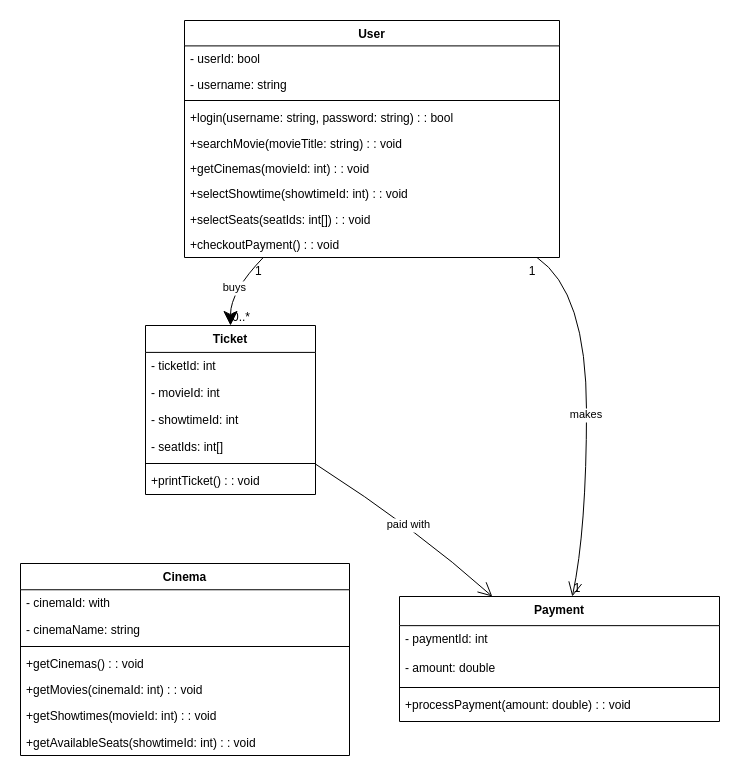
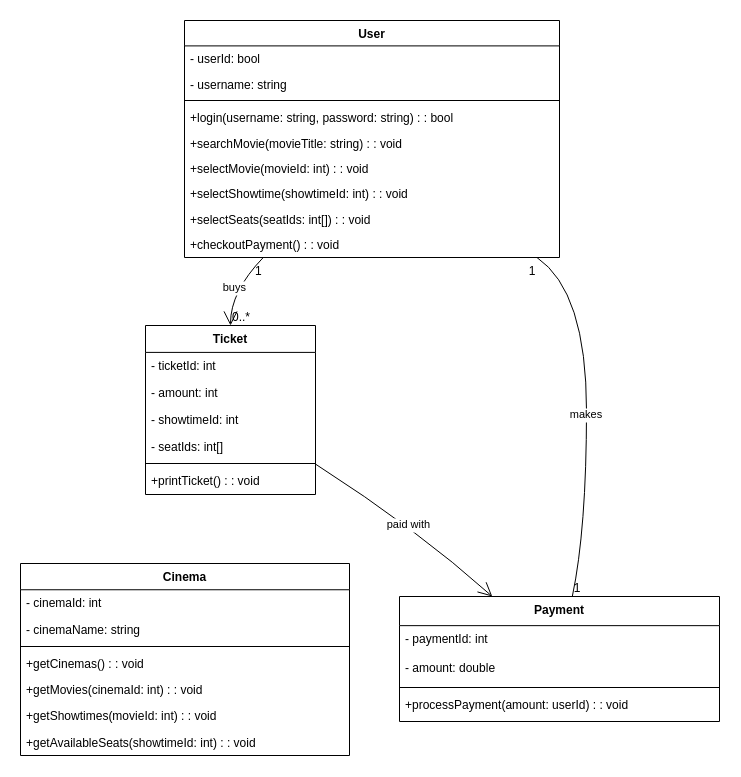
  <mxCell id="0" />
  <mxCell id="1" parent="0" />
  <mxCell id="2" value="User" style="swimlane;fontStyle=1;align=center;verticalAlign=top;childLayout=stackLayout;horizontal=1;startSize=25.4;horizontalStack=0;resizeParent=1;resizeParentMax=0;resizeLast=0;collapsible=0;marginBottom=0;" vertex="1" parent="1"><mxGeometry x="184" y="20" width="375" height="237" as="geometry" /></mxCell>
  <mxCell id="3" value="- userId: bool" style="text;strokeColor=none;fillColor=none;align=left;verticalAlign=top;spacingLeft=4;spacingRight=4;overflow=hidden;rotatable=0;points=[[0,0.5],[1,0.5]];portConstraint=eastwest;" vertex="1" parent="2"><mxGeometry y="25" width="375" height="25" as="geometry" /></mxCell>
  <mxCell id="4" value="- username: string" style="text;strokeColor=none;fillColor=none;align=left;verticalAlign=top;spacingLeft=4;spacingRight=4;overflow=hidden;rotatable=0;points=[[0,0.5],[1,0.5]];portConstraint=eastwest;" vertex="1" parent="2"><mxGeometry y="51" width="375" height="25" as="geometry" /></mxCell>
  <mxCell id="5" style="line;strokeWidth=1;fillColor=none;align=left;verticalAlign=middle;spacingTop=-1;spacingLeft=3;spacingRight=3;rotatable=0;labelPosition=right;points=[];portConstraint=eastwest;strokeColor=inherit;" vertex="1" parent="2"><mxGeometry y="76" width="375" height="8" as="geometry" /></mxCell>
  <mxCell id="6" value="+login(username: string, password: string) : : bool" style="text;strokeColor=none;fillColor=none;align=left;verticalAlign=top;spacingLeft=4;spacingRight=4;overflow=hidden;rotatable=0;points=[[0,0.5],[1,0.5]];portConstraint=eastwest;" vertex="1" parent="2"><mxGeometry y="84" width="375" height="25" as="geometry" /></mxCell>
  <mxCell id="7" value="+searchMovie(movieTitle: string) : : void" style="text;strokeColor=none;fillColor=none;align=left;verticalAlign=top;spacingLeft=4;spacingRight=4;overflow=hidden;rotatable=0;points=[[0,0.5],[1,0.5]];portConstraint=eastwest;" vertex="1" parent="2"><mxGeometry y="110" width="375" height="25" as="geometry" /></mxCell>
- <mxCell id="8" value="+getCinemas(movieId: int) : : void" style="text;strokeColor=none;fillColor=none;align=left;verticalAlign=top;spacingLeft=4;spacingRight=4;overflow=hidden;rotatable=0;points=[[0,0.5],[1,0.5]];portConstraint=eastwest;" vertex="1" parent="2"><mxGeometry y="135" width="375" height="25" as="geometry" /></mxCell>
+ <mxCell id="8" value="+selectMovie(movieId: int) : : void" style="text;strokeColor=none;fillColor=none;align=left;verticalAlign=top;spacingLeft=4;spacingRight=4;overflow=hidden;rotatable=0;points=[[0,0.5],[1,0.5]];portConstraint=eastwest;" vertex="1" parent="2"><mxGeometry y="135" width="375" height="25" as="geometry" /></mxCell>
  <mxCell id="9" value="+selectShowtime(showtimeId: int) : : void" style="text;strokeColor=none;fillColor=none;align=left;verticalAlign=top;spacingLeft=4;spacingRight=4;overflow=hidden;rotatable=0;points=[[0,0.5],[1,0.5]];portConstraint=eastwest;" vertex="1" parent="2"><mxGeometry y="160" width="375" height="25" as="geometry" /></mxCell>
  <mxCell id="10" value="+selectSeats(seatIds: int[]) : : void" style="text;strokeColor=none;fillColor=none;align=left;verticalAlign=top;spacingLeft=4;spacingRight=4;overflow=hidden;rotatable=0;points=[[0,0.5],[1,0.5]];portConstraint=eastwest;" vertex="1" parent="2"><mxGeometry y="186" width="375" height="25" as="geometry" /></mxCell>
  <mxCell id="11" value="+checkoutPayment() : : void" style="text;strokeColor=none;fillColor=none;align=left;verticalAlign=top;spacingLeft=4;spacingRight=4;overflow=hidden;rotatable=0;points=[[0,0.5],[1,0.5]];portConstraint=eastwest;" vertex="1" parent="2"><mxGeometry y="211" width="375" height="25" as="geometry" /></mxCell>
  <mxCell id="12" value="Ticket" style="swimlane;fontStyle=1;align=center;verticalAlign=top;childLayout=stackLayout;horizontal=1;startSize=26.9;horizontalStack=0;resizeParent=1;resizeParentMax=0;resizeLast=0;collapsible=0;marginBottom=0;" vertex="1" parent="1"><mxGeometry x="145" y="325" width="170" height="169" as="geometry" /></mxCell>
  <mxCell id="13" value="- ticketId: int" style="text;strokeColor=none;fillColor=none;align=left;verticalAlign=top;spacingLeft=4;spacingRight=4;overflow=hidden;rotatable=0;points=[[0,0.5],[1,0.5]];portConstraint=eastwest;" vertex="1" parent="12"><mxGeometry y="27" width="170" height="27" as="geometry" /></mxCell>
- <mxCell id="14" value="- movieId: int" style="text;strokeColor=none;fillColor=none;align=left;verticalAlign=top;spacingLeft=4;spacingRight=4;overflow=hidden;rotatable=0;points=[[0,0.5],[1,0.5]];portConstraint=eastwest;" vertex="1" parent="12"><mxGeometry y="54" width="170" height="27" as="geometry" /></mxCell>
+ <mxCell id="14" value="- amount: int" style="text;strokeColor=none;fillColor=none;align=left;verticalAlign=top;spacingLeft=4;spacingRight=4;overflow=hidden;rotatable=0;points=[[0,0.5],[1,0.5]];portConstraint=eastwest;" vertex="1" parent="12"><mxGeometry y="54" width="170" height="27" as="geometry" /></mxCell>
  <mxCell id="15" value="- showtimeId: int" style="text;strokeColor=none;fillColor=none;align=left;verticalAlign=top;spacingLeft=4;spacingRight=4;overflow=hidden;rotatable=0;points=[[0,0.5],[1,0.5]];portConstraint=eastwest;" vertex="1" parent="12"><mxGeometry y="81" width="170" height="27" as="geometry" /></mxCell>
  <mxCell id="16" value="- seatIds: int[]" style="text;strokeColor=none;fillColor=none;align=left;verticalAlign=top;spacingLeft=4;spacingRight=4;overflow=hidden;rotatable=0;points=[[0,0.5],[1,0.5]];portConstraint=eastwest;" vertex="1" parent="12"><mxGeometry y="108" width="170" height="27" as="geometry" /></mxCell>
  <mxCell id="17" style="line;strokeWidth=1;fillColor=none;align=left;verticalAlign=middle;spacingTop=-1;spacingLeft=3;spacingRight=3;rotatable=0;labelPosition=right;points=[];portConstraint=eastwest;strokeColor=inherit;" vertex="1" parent="12"><mxGeometry y="134" width="170" height="8" as="geometry" /></mxCell>
  <mxCell id="18" value="+printTicket() : : void" style="text;strokeColor=none;fillColor=none;align=left;verticalAlign=top;spacingLeft=4;spacingRight=4;overflow=hidden;rotatable=0;points=[[0,0.5],[1,0.5]];portConstraint=eastwest;" vertex="1" parent="12"><mxGeometry y="142" width="170" height="27" as="geometry" /></mxCell>
  <mxCell id="19" value="Cinema" style="swimlane;fontStyle=1;align=center;verticalAlign=top;childLayout=stackLayout;horizontal=1;startSize=26.257;horizontalStack=0;resizeParent=1;resizeParentMax=0;resizeLast=0;collapsible=0;marginBottom=0;" vertex="1" parent="1"><mxGeometry x="20" y="563" width="329" height="192" as="geometry" /></mxCell>
- <mxCell id="20" value="- cinemaId: with" style="text;strokeColor=none;fillColor=none;align=left;verticalAlign=top;spacingLeft=4;spacingRight=4;overflow=hidden;rotatable=0;points=[[0,0.5],[1,0.5]];portConstraint=eastwest;" vertex="1" parent="19"><mxGeometry y="26" width="329" height="26" as="geometry" /></mxCell>
+ <mxCell id="20" value="- cinemaId: int" style="text;strokeColor=none;fillColor=none;align=left;verticalAlign=top;spacingLeft=4;spacingRight=4;overflow=hidden;rotatable=0;points=[[0,0.5],[1,0.5]];portConstraint=eastwest;" vertex="1" parent="19"><mxGeometry y="26" width="329" height="26" as="geometry" /></mxCell>
  <mxCell id="21" value="- cinemaName: string" style="text;strokeColor=none;fillColor=none;align=left;verticalAlign=top;spacingLeft=4;spacingRight=4;overflow=hidden;rotatable=0;points=[[0,0.5],[1,0.5]];portConstraint=eastwest;" vertex="1" parent="19"><mxGeometry y="53" width="329" height="26" as="geometry" /></mxCell>
  <mxCell id="22" style="line;strokeWidth=1;fillColor=none;align=left;verticalAlign=middle;spacingTop=-1;spacingLeft=3;spacingRight=3;rotatable=0;labelPosition=right;points=[];portConstraint=eastwest;strokeColor=inherit;" vertex="1" parent="19"><mxGeometry y="79" width="329" height="8" as="geometry" /></mxCell>
  <mxCell id="23" value="+getCinemas() : : void" style="text;strokeColor=none;fillColor=none;align=left;verticalAlign=top;spacingLeft=4;spacingRight=4;overflow=hidden;rotatable=0;points=[[0,0.5],[1,0.5]];portConstraint=eastwest;" vertex="1" parent="19"><mxGeometry y="87" width="329" height="26" as="geometry" /></mxCell>
  <mxCell id="24" value="+getMovies(cinemaId: int) : : void" style="text;strokeColor=none;fillColor=none;align=left;verticalAlign=top;spacingLeft=4;spacingRight=4;overflow=hidden;rotatable=0;points=[[0,0.5],[1,0.5]];portConstraint=eastwest;" vertex="1" parent="19"><mxGeometry y="113" width="329" height="26" as="geometry" /></mxCell>
  <mxCell id="25" value="+getShowtimes(movieId: int) : : void" style="text;strokeColor=none;fillColor=none;align=left;verticalAlign=top;spacingLeft=4;spacingRight=4;overflow=hidden;rotatable=0;points=[[0,0.5],[1,0.5]];portConstraint=eastwest;" vertex="1" parent="19"><mxGeometry y="139" width="329" height="26" as="geometry" /></mxCell>
  <mxCell id="26" value="+getAvailableSeats(showtimeId: int) : : void" style="text;strokeColor=none;fillColor=none;align=left;verticalAlign=top;spacingLeft=4;spacingRight=4;overflow=hidden;rotatable=0;points=[[0,0.5],[1,0.5]];portConstraint=eastwest;" vertex="1" parent="19"><mxGeometry y="166" width="329" height="26" as="geometry" /></mxCell>
  <mxCell id="27" value="Payment" style="swimlane;fontStyle=1;align=center;verticalAlign=top;childLayout=stackLayout;horizontal=1;startSize=29.15;horizontalStack=0;resizeParent=1;resizeParentMax=0;resizeLast=0;collapsible=0;marginBottom=0;" vertex="1" parent="1"><mxGeometry x="399" y="596" width="320" height="125" as="geometry" /></mxCell>
  <mxCell id="28" value="- paymentId: int" style="text;strokeColor=none;fillColor=none;align=left;verticalAlign=top;spacingLeft=4;spacingRight=4;overflow=hidden;rotatable=0;points=[[0,0.5],[1,0.5]];portConstraint=eastwest;" vertex="1" parent="27"><mxGeometry y="29" width="320" height="29" as="geometry" /></mxCell>
  <mxCell id="29" value="- amount: double" style="text;strokeColor=none;fillColor=none;align=left;verticalAlign=top;spacingLeft=4;spacingRight=4;overflow=hidden;rotatable=0;points=[[0,0.5],[1,0.5]];portConstraint=eastwest;" vertex="1" parent="27"><mxGeometry y="58" width="320" height="29" as="geometry" /></mxCell>
  <mxCell id="30" style="line;strokeWidth=1;fillColor=none;align=left;verticalAlign=middle;spacingTop=-1;spacingLeft=3;spacingRight=3;rotatable=0;labelPosition=right;points=[];portConstraint=eastwest;strokeColor=inherit;" vertex="1" parent="27"><mxGeometry y="87" width="320" height="8" as="geometry" /></mxCell>
- <mxCell id="31" value="+processPayment(amount: double) : : void" style="text;strokeColor=none;fillColor=none;align=left;verticalAlign=top;spacingLeft=4;spacingRight=4;overflow=hidden;rotatable=0;points=[[0,0.5],[1,0.5]];portConstraint=eastwest;" vertex="1" parent="27"><mxGeometry y="95" width="320" height="29" as="geometry" /></mxCell>
- <mxCell id="32" value="buys" style="curved=1;startArrow=none;endArrow=classic;endSize=12;exitX=0.21;exitY=1;entryX=0.5;entryY=0;" edge="1" parent="1" source="2" target="12"><mxGeometry relative="1" as="geometry"><Array as="points"><mxPoint x="230" y="291" /></Array></mxGeometry></mxCell>
+ <mxCell id="31" value="+processPayment(amount: userId) : : void" style="text;strokeColor=none;fillColor=none;align=left;verticalAlign=top;spacingLeft=4;spacingRight=4;overflow=hidden;rotatable=0;points=[[0,0.5],[1,0.5]];portConstraint=eastwest;" vertex="1" parent="27"><mxGeometry y="95" width="320" height="29" as="geometry" /></mxCell>
+ <mxCell id="32" value="buys" style="curved=1;startArrow=none;endArrow=open;endSize=12;exitX=0.21;exitY=1;entryX=0.5;entryY=0;" edge="1" parent="1" source="2" target="12"><mxGeometry relative="1" as="geometry"><Array as="points"><mxPoint x="230" y="291" /></Array></mxGeometry></mxCell>
  <mxCell id="33" value="1" style="edgeLabel;resizable=0;labelBackgroundColor=none;fontSize=12;align=right;verticalAlign=top;" vertex="1" parent="32"><mxGeometry x="-1" relative="1" as="geometry" /></mxCell>
  <mxCell id="34" value="0..*" style="edgeLabel;resizable=0;labelBackgroundColor=none;fontSize=12;align=left;verticalAlign=bottom;" vertex="1" parent="32"><mxGeometry x="1" relative="1" as="geometry" /></mxCell>
- <mxCell id="35" value="makes" style="curved=1;startArrow=none;endArrow=open;endSize=12;exitX=0.94;exitY=1;entryX=0.54;entryY=0;" edge="1" parent="1" source="2" target="27"><mxGeometry relative="1" as="geometry"><Array as="points"><mxPoint x="586" y="291" /><mxPoint x="586" y="529" /></Array></mxGeometry></mxCell>
+ <mxCell id="35" value="makes" style="curved=1;startArrow=none;endArrow=none;endSize=12;exitX=0.94;exitY=1;entryX=0.54;entryY=0;" edge="1" parent="1" source="2" target="27"><mxGeometry relative="1" as="geometry"><Array as="points"><mxPoint x="586" y="291" /><mxPoint x="586" y="529" /></Array></mxGeometry></mxCell>
  <mxCell id="36" value="1" style="edgeLabel;resizable=0;labelBackgroundColor=none;fontSize=12;align=right;verticalAlign=top;" vertex="1" parent="35"><mxGeometry x="-1" relative="1" as="geometry" /></mxCell>
  <mxCell id="37" value="1" style="edgeLabel;resizable=0;labelBackgroundColor=none;fontSize=12;align=left;verticalAlign=bottom;" vertex="1" parent="35"><mxGeometry x="1" relative="1" as="geometry" /></mxCell>
  <mxCell id="38" value="paid with" style="curved=1;startArrow=none;endArrow=open;endSize=12;exitX=1;exitY=0.82;entryX=0.29;entryY=0;" edge="1" parent="1" source="12" target="27"><mxGeometry relative="1" as="geometry"><Array as="points"><mxPoint x="417" y="529" /></Array></mxGeometry></mxCell>
